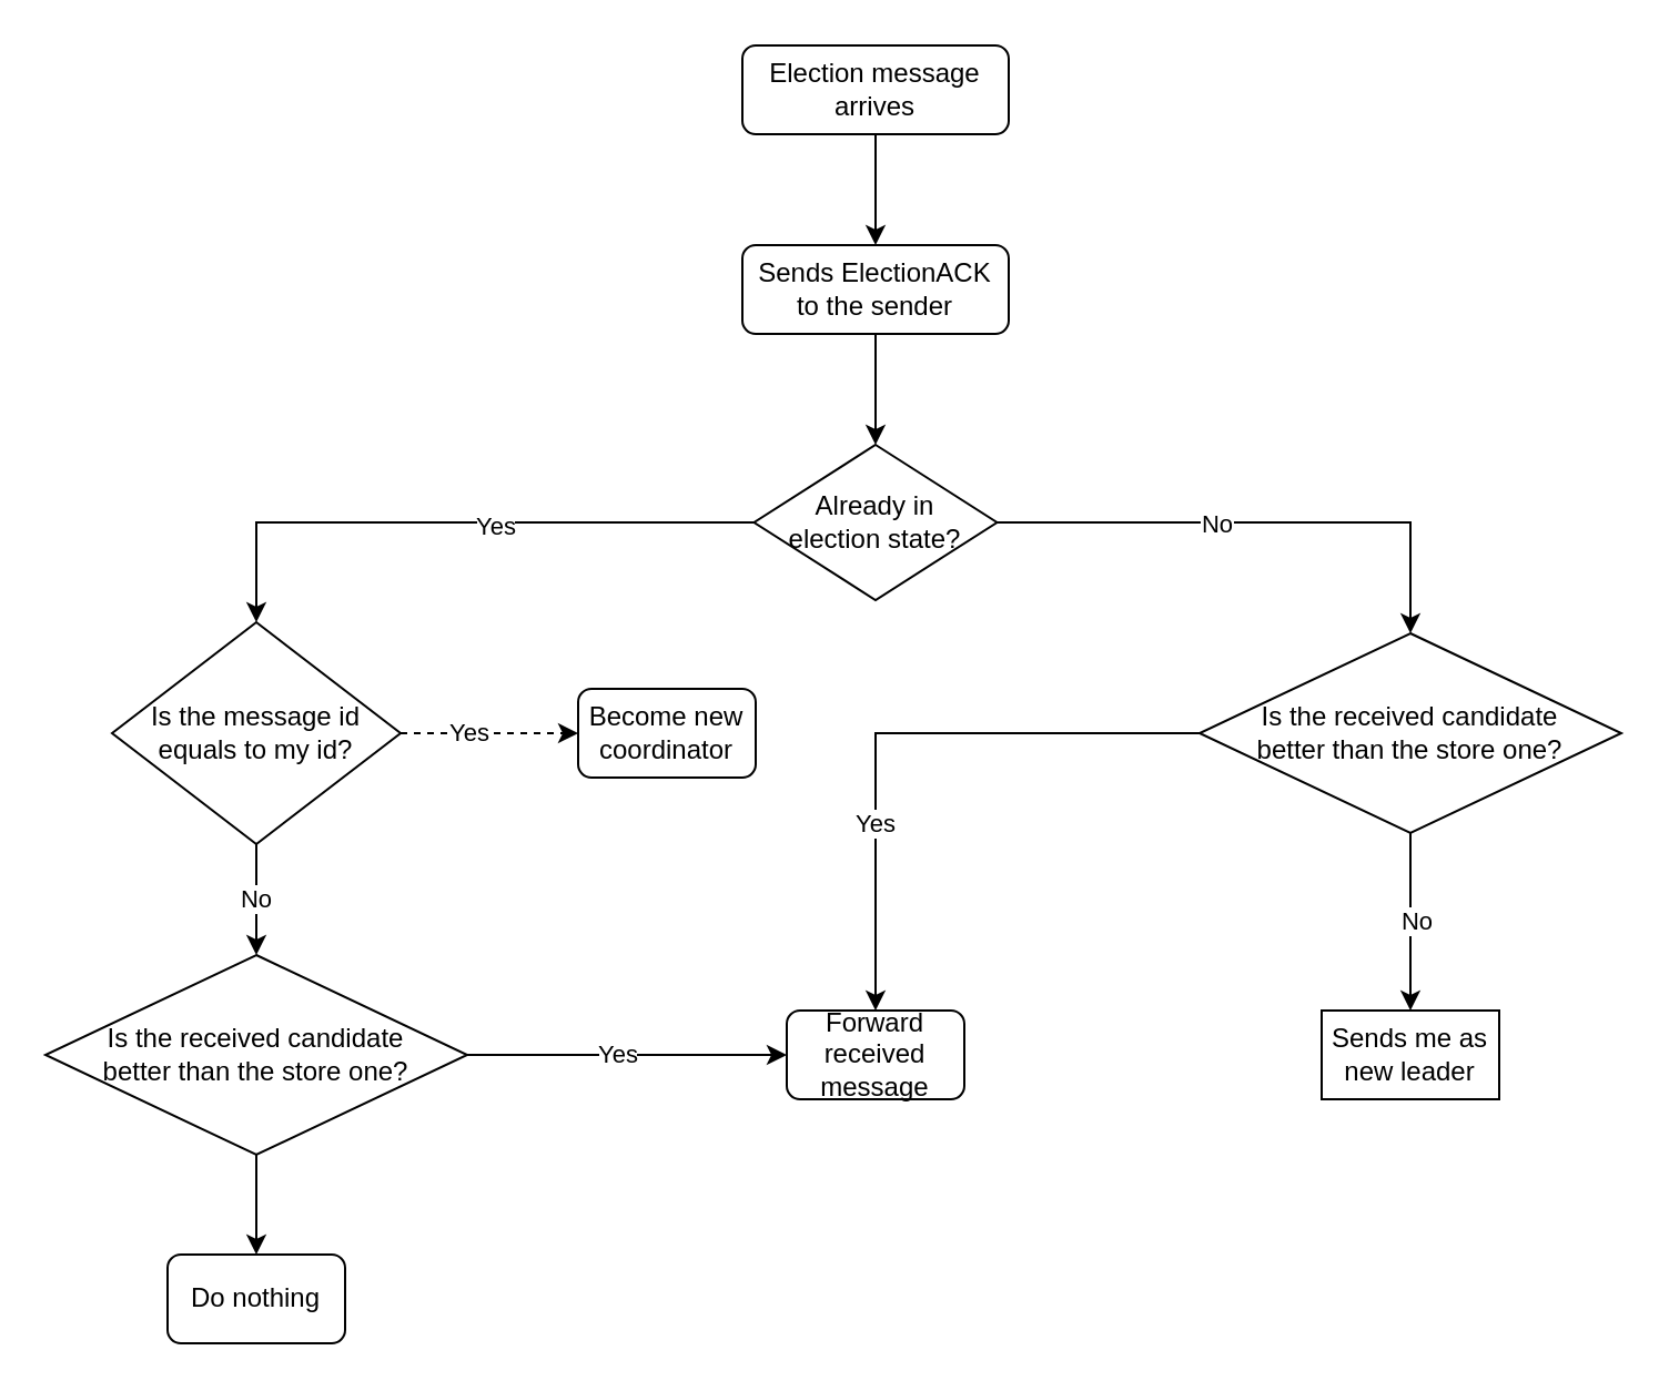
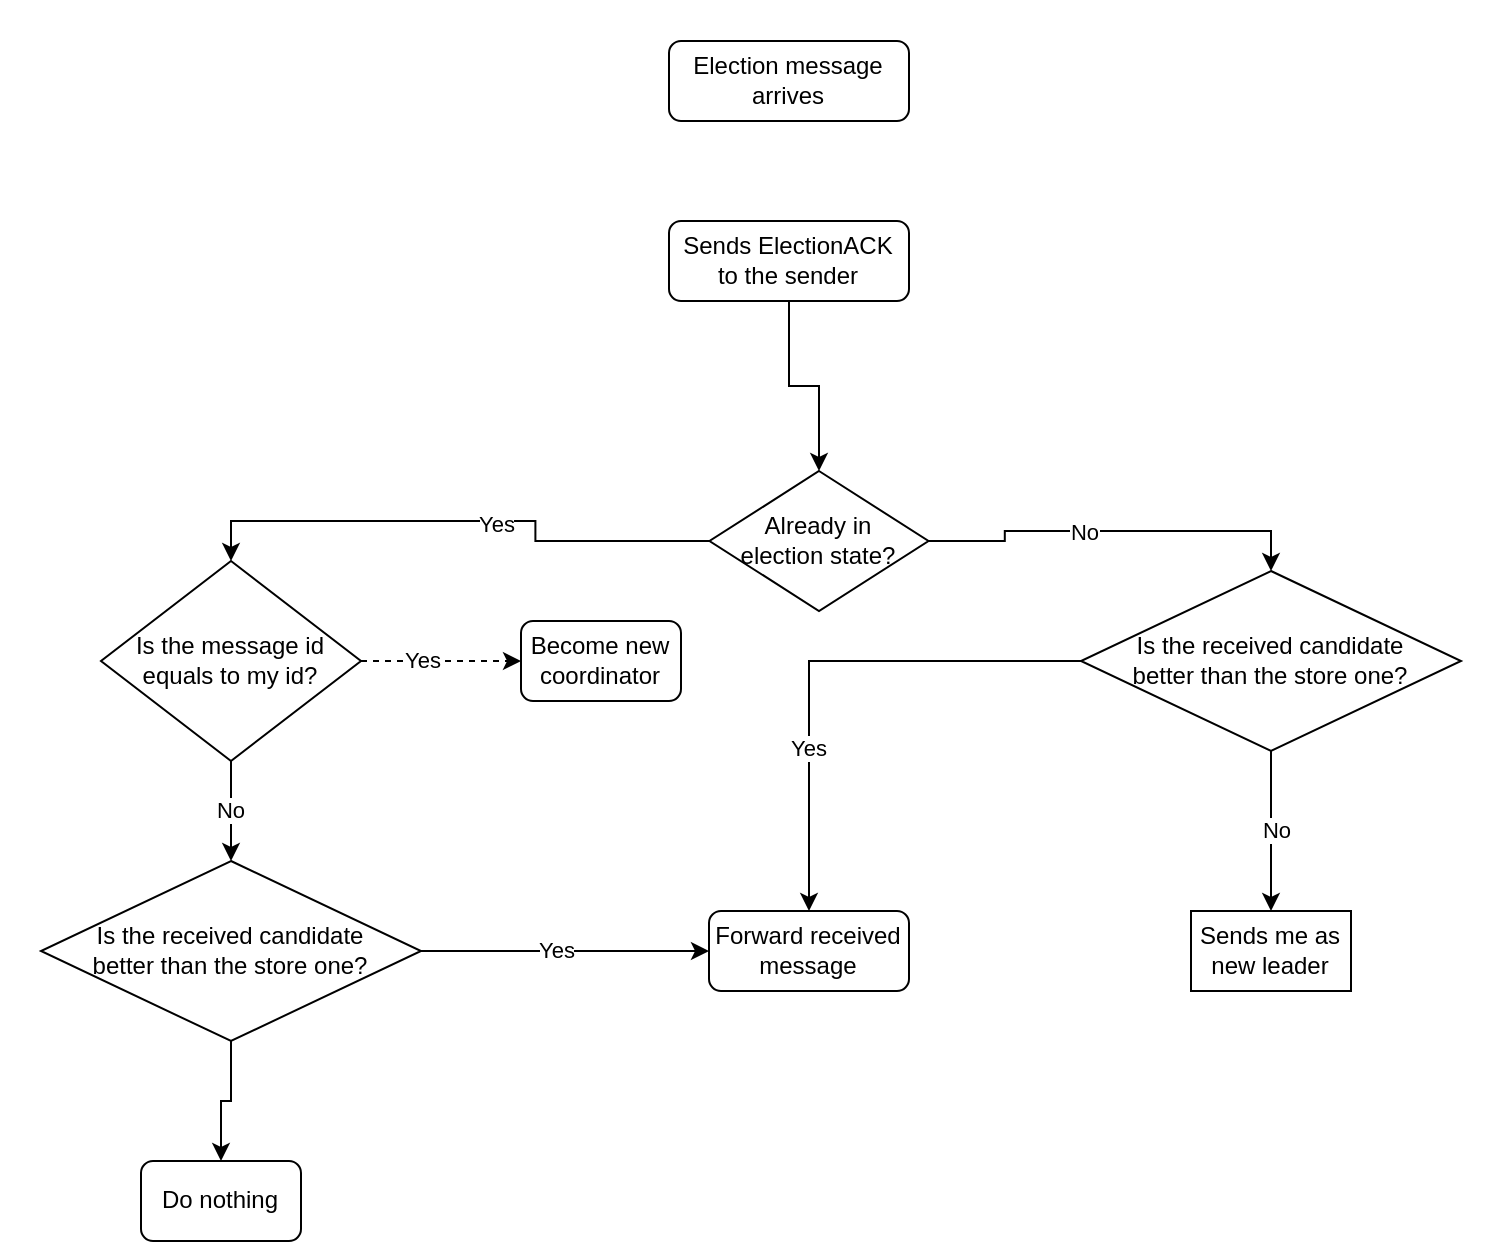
  <mxCell id="0" />
  <mxCell id="1" parent="0" />
- <mxCell id="2" style="edgeStyle=orthogonalEdgeStyle;rounded=0;orthogonalLoop=1;jettySize=auto;html=1;exitX=0.5;exitY=1;exitDx=0;exitDy=0;entryX=0.5;entryY=0;entryDx=0;entryDy=0;" edge="1" parent="1" source="3" target="5"><mxGeometry relative="1" as="geometry" /></mxCell>
  <mxCell id="3" value="Election message arrives" style="rounded=1;whiteSpace=wrap;html=1;fontSize=12;glass=0;strokeWidth=1;shadow=0;" parent="1" vertex="1"><mxGeometry x="334" y="20" width="120" height="40" as="geometry" /></mxCell>
  <mxCell id="4" style="edgeStyle=orthogonalEdgeStyle;rounded=0;orthogonalLoop=1;jettySize=auto;html=1;exitX=0.5;exitY=1;exitDx=0;exitDy=0;entryX=0.5;entryY=0;entryDx=0;entryDy=0;" edge="1" parent="1" source="5" target="10"><mxGeometry relative="1" as="geometry" /></mxCell>
  <mxCell id="5" value="Sends ElectionACK to the sender" style="rounded=1;whiteSpace=wrap;html=1;fontSize=12;glass=0;strokeWidth=1;shadow=0;" vertex="1" parent="1"><mxGeometry x="334" y="110" width="120" height="40" as="geometry" /></mxCell>
  <mxCell id="6" style="edgeStyle=orthogonalEdgeStyle;rounded=0;orthogonalLoop=1;jettySize=auto;html=1;exitX=0;exitY=0.5;exitDx=0;exitDy=0;entryX=0.5;entryY=0;entryDx=0;entryDy=0;horizontal=1;comic=0;" edge="1" parent="1" source="10" target="15"><mxGeometry relative="1" as="geometry" /></mxCell>
  <mxCell id="7" value="Yes" style="edgeLabel;html=1;align=center;verticalAlign=middle;resizable=0;points=[];" vertex="1" connectable="0" parent="6"><mxGeometry x="-0.132" y="1" relative="1" as="geometry"><mxPoint as="offset" /></mxGeometry></mxCell>
  <mxCell id="8" style="edgeStyle=orthogonalEdgeStyle;rounded=0;orthogonalLoop=1;jettySize=auto;html=1;exitX=1;exitY=0.5;exitDx=0;exitDy=0;entryX=0.5;entryY=0;entryDx=0;entryDy=0;" edge="1" parent="1" source="10" target="27"><mxGeometry relative="1" as="geometry"><mxPoint x="635" y="280" as="targetPoint" /></mxGeometry></mxCell>
  <mxCell id="9" value="No" style="edgeLabel;html=1;align=center;verticalAlign=middle;resizable=0;points=[];" vertex="1" connectable="0" parent="8"><mxGeometry x="-0.159" relative="1" as="geometry"><mxPoint as="offset" /></mxGeometry></mxCell>
- <mxCell id="10" value="Already in &lt;br&gt;election state?" style="rhombus;whiteSpace=wrap;html=1;align=center;" vertex="1" parent="1"><mxGeometry x="339.25" y="200" width="109.5" height="70" as="geometry" /></mxCell>
+ <mxCell id="10" value="Already in &lt;br&gt;election state?" style="rhombus;whiteSpace=wrap;html=1;align=center;" vertex="1" parent="1"><mxGeometry x="354.25" y="235" width="109.5" height="70" as="geometry" /></mxCell>
  <mxCell id="11" style="edgeStyle=orthogonalEdgeStyle;rounded=0;orthogonalLoop=1;jettySize=auto;html=1;exitX=1;exitY=0.5;exitDx=0;exitDy=0;entryX=0;entryY=0.5;entryDx=0;entryDy=0;dashed=1;" edge="1" parent="1" source="15" target="16"><mxGeometry relative="1" as="geometry" /></mxCell>
  <mxCell id="12" value="Yes" style="edgeLabel;html=1;align=center;verticalAlign=middle;resizable=0;points=[];" vertex="1" connectable="0" parent="11"><mxGeometry x="-0.25" y="1" relative="1" as="geometry"><mxPoint as="offset" /></mxGeometry></mxCell>
  <mxCell id="13" style="edgeStyle=orthogonalEdgeStyle;rounded=0;orthogonalLoop=1;jettySize=auto;html=1;exitX=0.5;exitY=1;exitDx=0;exitDy=0;" edge="1" parent="1" source="15" target="20"><mxGeometry relative="1" as="geometry" /></mxCell>
  <mxCell id="14" value="No" style="edgeLabel;html=1;align=center;verticalAlign=middle;resizable=0;points=[];" vertex="1" connectable="0" parent="13"><mxGeometry x="-0.053" y="-1" relative="1" as="geometry"><mxPoint as="offset" /></mxGeometry></mxCell>
  <mxCell id="15" value="Is the message id&lt;br&gt;equals to my id?" style="rhombus;whiteSpace=wrap;html=1;align=center;" vertex="1" parent="1"><mxGeometry x="50" y="280" width="130" height="100" as="geometry" /></mxCell>
  <mxCell id="16" value="Become new coordinator" style="rounded=1;whiteSpace=wrap;html=1;fontSize=12;glass=0;strokeWidth=1;shadow=0;" vertex="1" parent="1"><mxGeometry x="260" y="310" width="80" height="40" as="geometry" /></mxCell>
  <mxCell id="17" style="edgeStyle=orthogonalEdgeStyle;rounded=0;orthogonalLoop=1;jettySize=auto;html=1;exitX=1;exitY=0.5;exitDx=0;exitDy=0;" edge="1" parent="1" source="20" target="21"><mxGeometry relative="1" as="geometry" /></mxCell>
  <mxCell id="18" value="Yes" style="edgeLabel;html=1;align=center;verticalAlign=middle;resizable=0;points=[];" vertex="1" connectable="0" parent="17"><mxGeometry x="-0.07" y="1" relative="1" as="geometry"><mxPoint as="offset" /></mxGeometry></mxCell>
  <mxCell id="19" style="edgeStyle=orthogonalEdgeStyle;rounded=0;orthogonalLoop=1;jettySize=auto;html=1;exitX=0.5;exitY=1;exitDx=0;exitDy=0;entryX=0.5;entryY=0;entryDx=0;entryDy=0;" edge="1" parent="1" source="20" target="22"><mxGeometry relative="1" as="geometry" /></mxCell>
  <mxCell id="20" value="Is the received candidate&lt;br&gt;better than the store one?" style="rhombus;whiteSpace=wrap;html=1;align=center;" vertex="1" parent="1"><mxGeometry x="20" y="430" width="190" height="90" as="geometry" /></mxCell>
- <mxCell id="21" value="Forward received message" style="rounded=1;whiteSpace=wrap;html=1;fontSize=12;glass=0;strokeWidth=1;shadow=0;" vertex="1" parent="1"><mxGeometry x="354" y="455" width="80" height="40" as="geometry" /></mxCell>
- <mxCell id="22" value="Do nothing" style="rounded=1;whiteSpace=wrap;html=1;fontSize=12;glass=0;strokeWidth=1;shadow=0;" vertex="1" parent="1"><mxGeometry x="75" y="565" width="80" height="40" as="geometry" /></mxCell>
+ <mxCell id="21" value="Forward received message" style="rounded=1;whiteSpace=wrap;html=1;fontSize=12;glass=0;strokeWidth=1;shadow=0;" vertex="1" parent="1"><mxGeometry x="354" y="455" width="100" height="40" as="geometry" /></mxCell>
+ <mxCell id="22" value="Do nothing" style="rounded=1;whiteSpace=wrap;html=1;fontSize=12;glass=0;strokeWidth=1;shadow=0;" vertex="1" parent="1"><mxGeometry x="70" y="580" width="80" height="40" as="geometry" /></mxCell>
  <mxCell id="23" style="edgeStyle=orthogonalEdgeStyle;rounded=0;orthogonalLoop=1;jettySize=auto;html=1;exitX=0;exitY=0.5;exitDx=0;exitDy=0;entryX=0.5;entryY=0;entryDx=0;entryDy=0;" edge="1" parent="1" source="27" target="21"><mxGeometry relative="1" as="geometry" /></mxCell>
  <mxCell id="24" value="Yes" style="edgeLabel;html=1;align=center;verticalAlign=middle;resizable=0;points=[];" vertex="1" connectable="0" parent="23"><mxGeometry x="0.37" y="-1" relative="1" as="geometry"><mxPoint as="offset" /></mxGeometry></mxCell>
  <mxCell id="25" style="edgeStyle=orthogonalEdgeStyle;rounded=0;orthogonalLoop=1;jettySize=auto;html=1;exitX=0.5;exitY=1;exitDx=0;exitDy=0;entryX=0.5;entryY=0;entryDx=0;entryDy=0;" edge="1" parent="1" source="27" target="28"><mxGeometry relative="1" as="geometry" /></mxCell>
  <mxCell id="26" value="No" style="edgeLabel;html=1;align=center;verticalAlign=middle;resizable=0;points=[];" vertex="1" connectable="0" parent="25"><mxGeometry x="-0.03" y="2" relative="1" as="geometry"><mxPoint as="offset" /></mxGeometry></mxCell>
  <mxCell id="27" value="Is the received candidate&lt;br&gt;better than the store one?" style="rhombus;whiteSpace=wrap;html=1;align=center;" vertex="1" parent="1"><mxGeometry x="540" y="285" width="190" height="90" as="geometry" /></mxCell>
  <mxCell id="28" value="Sends me as new leader" style="whiteSpace=wrap;html=1;fontSize=12;glass=0;strokeWidth=1;shadow=0;rounded=0;" vertex="1" parent="1"><mxGeometry x="595" y="455" width="80" height="40" as="geometry" /></mxCell>
